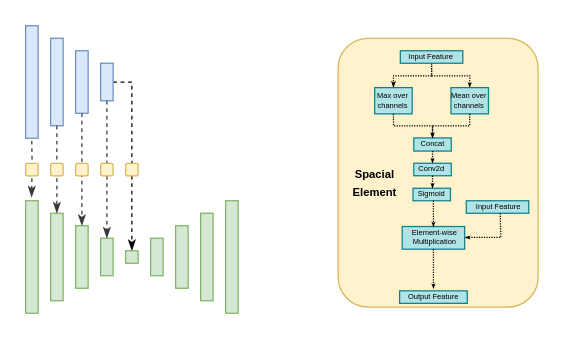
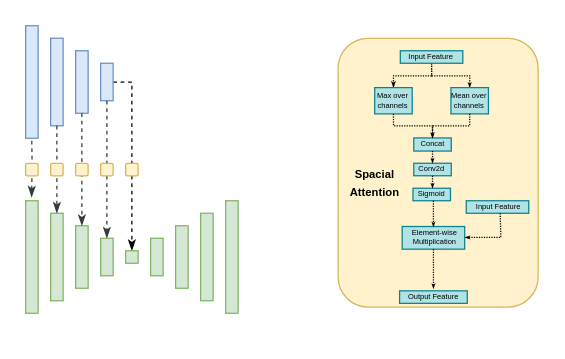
  <mxCell id="0" />
  <mxCell id="1" parent="0" />
  <mxCell id="2" style="edgeStyle=orthogonalEdgeStyle;rounded=0;orthogonalLoop=1;jettySize=auto;html=1;exitX=0.5;exitY=1;exitDx=0;exitDy=0;entryX=0.478;entryY=-0.031;entryDx=0;entryDy=0;strokeColor=#36393d;dashed=1;fillColor=#ffcc99;endArrow=classicThin;endFill=1;entryPerimeter=0;" edge="1" parent="1" target="8"><mxGeometry relative="1" as="geometry"><mxPoint x="24.74" y="100" as="sourcePoint" /><mxPoint x="24.74" y="140" as="targetPoint" /></mxGeometry></mxCell>
  <mxCell id="3" value="" style="rounded=0;whiteSpace=wrap;html=1;fillColor=#dae8fc;strokeColor=#6c8ebf;" vertex="1" parent="1"><mxGeometry x="20" y="20" width="10" height="90" as="geometry" /></mxCell>
  <mxCell id="4" value="" style="rounded=0;whiteSpace=wrap;html=1;fillColor=#dae8fc;strokeColor=#6c8ebf;" vertex="1" parent="1"><mxGeometry x="60" y="40" width="10" height="50" as="geometry" /></mxCell>
  <mxCell id="5" value="" style="rounded=0;whiteSpace=wrap;html=1;fillColor=#dae8fc;strokeColor=#6c8ebf;" vertex="1" parent="1"><mxGeometry x="40" y="30" width="10" height="70" as="geometry" /></mxCell>
  <mxCell id="6" style="edgeStyle=orthogonalEdgeStyle;rounded=0;orthogonalLoop=1;jettySize=auto;html=1;exitX=1;exitY=0.5;exitDx=0;exitDy=0;entryX=0.5;entryY=0;entryDx=0;entryDy=0;dashed=1;endArrow=classicThin;endFill=1;" edge="1" parent="1" source="7" target="12"><mxGeometry relative="1" as="geometry"><Array as="points"><mxPoint x="105" y="65" /></Array></mxGeometry></mxCell>
  <mxCell id="7" value="" style="rounded=0;whiteSpace=wrap;html=1;fillColor=#dae8fc;strokeColor=#6c8ebf;" vertex="1" parent="1"><mxGeometry x="80" y="50" width="10" height="30" as="geometry" /></mxCell>
  <mxCell id="8" value="" style="rounded=0;whiteSpace=wrap;html=1;fillColor=#d5e8d4;strokeColor=#82b366;" vertex="1" parent="1"><mxGeometry x="20" y="160" width="10" height="90" as="geometry" /></mxCell>
  <mxCell id="9" value="" style="rounded=0;whiteSpace=wrap;html=1;fillColor=#d5e8d4;strokeColor=#82b366;" vertex="1" parent="1"><mxGeometry x="60" y="180" width="10" height="50" as="geometry" /></mxCell>
  <mxCell id="10" value="" style="rounded=0;whiteSpace=wrap;html=1;fillColor=#d5e8d4;strokeColor=#82b366;" vertex="1" parent="1"><mxGeometry x="40" y="170" width="10" height="70" as="geometry" /></mxCell>
  <mxCell id="11" value="" style="rounded=0;whiteSpace=wrap;html=1;fillColor=#d5e8d4;strokeColor=#82b366;" vertex="1" parent="1"><mxGeometry x="80" y="190" width="10" height="30" as="geometry" /></mxCell>
  <mxCell id="12" value="" style="rounded=0;whiteSpace=wrap;html=1;fillColor=#d5e8d4;strokeColor=#82b366;" vertex="1" parent="1"><mxGeometry x="100" y="200" width="10" height="10" as="geometry" /></mxCell>
  <mxCell id="13" value="" style="rounded=0;whiteSpace=wrap;html=1;fillColor=#d5e8d4;strokeColor=#82b366;rotation=-180;" vertex="1" parent="1"><mxGeometry x="180" y="160" width="10" height="90" as="geometry" /></mxCell>
  <mxCell id="14" value="" style="rounded=0;whiteSpace=wrap;html=1;fillColor=#d5e8d4;strokeColor=#82b366;" vertex="1" parent="1"><mxGeometry x="140" y="180" width="10" height="50" as="geometry" /></mxCell>
  <mxCell id="15" value="" style="rounded=0;whiteSpace=wrap;html=1;fillColor=#d5e8d4;strokeColor=#82b366;" vertex="1" parent="1"><mxGeometry x="160" y="170" width="10" height="70" as="geometry" /></mxCell>
  <mxCell id="16" value="" style="rounded=0;whiteSpace=wrap;html=1;fillColor=#d5e8d4;strokeColor=#82b366;" vertex="1" parent="1"><mxGeometry x="120" y="190" width="10" height="30" as="geometry" /></mxCell>
  <mxCell id="17" style="edgeStyle=orthogonalEdgeStyle;rounded=0;orthogonalLoop=1;jettySize=auto;html=1;exitX=0.5;exitY=1;exitDx=0;exitDy=0;entryX=0.5;entryY=0;entryDx=0;entryDy=0;strokeColor=#36393d;dashed=1;fillColor=#ffcc99;endArrow=classicThin;endFill=1;" edge="1" parent="1" source="5" target="10"><mxGeometry relative="1" as="geometry"><mxPoint x="44.66" y="110" as="sourcePoint" /><mxPoint x="44.66" y="150" as="targetPoint" /></mxGeometry></mxCell>
  <mxCell id="18" style="edgeStyle=orthogonalEdgeStyle;rounded=0;orthogonalLoop=1;jettySize=auto;html=1;entryX=0.5;entryY=0;entryDx=0;entryDy=0;strokeColor=#36393d;dashed=1;fillColor=#ffcc99;endArrow=classicThin;endFill=1;exitX=0.5;exitY=1;exitDx=0;exitDy=0;" edge="1" parent="1" source="4" target="9"><mxGeometry relative="1" as="geometry"><mxPoint x="65" y="100" as="sourcePoint" /><mxPoint x="64.91" y="160" as="targetPoint" /></mxGeometry></mxCell>
  <mxCell id="19" style="edgeStyle=orthogonalEdgeStyle;rounded=0;orthogonalLoop=1;jettySize=auto;html=1;exitX=0.5;exitY=1;exitDx=0;exitDy=0;entryX=0.5;entryY=0;entryDx=0;entryDy=0;strokeColor=#36393d;dashed=1;fillColor=#ffcc99;endArrow=classicThin;endFill=1;" edge="1" parent="1" source="7" target="11"><mxGeometry relative="1" as="geometry"><mxPoint x="84.57" y="90" as="sourcePoint" /><mxPoint x="84.91" y="150" as="targetPoint" /></mxGeometry></mxCell>
  <mxCell id="20" value="" style="rounded=1;whiteSpace=wrap;html=1;fillColor=#fff2cc;strokeColor=#d6b656;" vertex="1" parent="1"><mxGeometry x="20" y="130" width="10" height="10" as="geometry" /></mxCell>
  <mxCell id="21" value="" style="rounded=1;whiteSpace=wrap;html=1;fillColor=#fff2cc;strokeColor=#d6b656;" vertex="1" parent="1"><mxGeometry x="40" y="130" width="10" height="10" as="geometry" /></mxCell>
  <mxCell id="22" value="" style="rounded=1;whiteSpace=wrap;html=1;fillColor=#fff2cc;strokeColor=#d6b656;" vertex="1" parent="1"><mxGeometry x="60" y="130" width="10" height="10" as="geometry" /></mxCell>
  <mxCell id="23" value="" style="rounded=1;whiteSpace=wrap;html=1;fillColor=#fff2cc;strokeColor=#d6b656;" vertex="1" parent="1"><mxGeometry x="80" y="130" width="10" height="10" as="geometry" /></mxCell>
  <mxCell id="24" value="" style="rounded=1;whiteSpace=wrap;html=1;fillColor=#fff2cc;strokeColor=#d6b656;" vertex="1" parent="1"><mxGeometry x="100" y="130" width="10" height="10" as="geometry" /></mxCell>
  <mxCell id="25" value="" style="rounded=1;whiteSpace=wrap;html=1;fillColor=#fff2cc;strokeColor=#d6b656;" vertex="1" parent="1"><mxGeometry x="270" y="30" width="160" height="215" as="geometry" /></mxCell>
- <mxCell id="26" value="&lt;div style=&quot;&quot;&gt;&lt;b style=&quot;background-color: transparent; color: light-dark(rgb(0, 0, 0), rgb(255, 255, 255));&quot;&gt;&lt;font style=&quot;font-size: 9px;&quot;&gt;Spacial&lt;/font&gt;&lt;/b&gt;&lt;/div&gt;&lt;div style=&quot;&quot;&gt;&lt;font style=&quot;font-size: 9px;&quot;&gt;&lt;b style=&quot;&quot;&gt;Element&lt;/b&gt;&lt;/font&gt;&lt;/div&gt;" style="text;html=1;align=center;verticalAlign=middle;resizable=0;points=[];autosize=1;strokeColor=none;fillColor=none;strokeWidth=0;" vertex="1" parent="1"><mxGeometry x="269.25" y="124.68" width="60" height="40" as="geometry" /></mxCell>
+ <mxCell id="26" value="&lt;div style=&quot;&quot;&gt;&lt;b style=&quot;background-color: transparent; color: light-dark(rgb(0, 0, 0), rgb(255, 255, 255));&quot;&gt;&lt;font style=&quot;font-size: 9px;&quot;&gt;Spacial&lt;/font&gt;&lt;/b&gt;&lt;/div&gt;&lt;div style=&quot;&quot;&gt;&lt;font style=&quot;font-size: 9px;&quot;&gt;&lt;b style=&quot;&quot;&gt;Attention&lt;/b&gt;&lt;/font&gt;&lt;/div&gt;" style="text;html=1;align=center;verticalAlign=middle;resizable=0;points=[];autosize=1;strokeColor=none;fillColor=none;strokeWidth=0;" vertex="1" parent="1"><mxGeometry x="269.25" y="124.68" width="60" height="40" as="geometry" /></mxCell>
  <mxCell id="27" style="edgeStyle=orthogonalEdgeStyle;rounded=0;orthogonalLoop=1;jettySize=auto;html=1;exitX=0;exitY=0.5;exitDx=0;exitDy=0;entryX=1;entryY=0.5;entryDx=0;entryDy=0;curved=0;dashed=1;dashPattern=1 1;endArrow=classicThin;endFill=1;endSize=2;" edge="1" parent="1" source="29" target="31"><mxGeometry relative="1" as="geometry"><mxPoint x="344.5" y="55.25" as="sourcePoint" /><mxPoint x="314" y="74.75" as="targetPoint" /><Array as="points"><mxPoint x="345" y="60" /><mxPoint x="314" y="60" /></Array></mxGeometry></mxCell>
  <mxCell id="28" style="edgeStyle=orthogonalEdgeStyle;rounded=0;orthogonalLoop=1;jettySize=auto;html=1;exitX=0;exitY=0.5;exitDx=0;exitDy=0;entryX=1;entryY=0.5;entryDx=0;entryDy=0;endArrow=classicThin;endFill=1;endSize=1;dashed=1;dashPattern=1 1;" edge="1" parent="1" source="29" target="32"><mxGeometry relative="1" as="geometry"><Array as="points"><mxPoint x="345" y="60" /><mxPoint x="375" y="60" /></Array></mxGeometry></mxCell>
  <mxCell id="29" value="&lt;div style=&quot;&quot;&gt;&lt;br&gt;&lt;/div&gt;" style="rounded=0;whiteSpace=wrap;html=1;direction=west;fillColor=#b0e3e6;strokeColor=#0e8088;rotation=90;" vertex="1" parent="1"><mxGeometry x="339.75" y="20" width="10" height="50" as="geometry" /></mxCell>
  <mxCell id="30" value="&lt;span style=&quot;font-family: Helvetica; font-style: normal; font-variant-ligatures: normal; font-variant-caps: normal; font-weight: 400; letter-spacing: normal; orphans: 2; text-align: center; text-indent: 0px; text-transform: none; widows: 2; word-spacing: 0px; -webkit-text-stroke-width: 0px; white-space: normal; text-decoration-thickness: initial; text-decoration-style: initial; text-decoration-color: initial; float: none; display: inline !important;&quot;&gt;&lt;font style=&quot;font-size: 6px; line-height: 80%;&quot;&gt;Input Feature&lt;/font&gt;&lt;/span&gt;" style="text;html=1;align=center;verticalAlign=bottom;rounded=0;horizontal=1;rotation=0;fontColor=default;labelBackgroundColor=none;whiteSpace=wrap;" vertex="1" parent="1"><mxGeometry x="317.38" y="38.29" width="55" height="13.43" as="geometry" /></mxCell>
  <mxCell id="31" value="&lt;div style=&quot;&quot;&gt;&lt;br&gt;&lt;/div&gt;" style="rounded=0;whiteSpace=wrap;html=1;direction=west;fillColor=#b0e3e6;strokeColor=#0e8088;rotation=90;" vertex="1" parent="1"><mxGeometry x="303.75" y="65" width="21" height="30" as="geometry" /></mxCell>
  <mxCell id="32" value="&lt;div style=&quot;&quot;&gt;&lt;br&gt;&lt;/div&gt;" style="rounded=0;whiteSpace=wrap;html=1;direction=west;fillColor=#b0e3e6;strokeColor=#0e8088;rotation=90;" vertex="1" parent="1"><mxGeometry x="364.75" y="65" width="21" height="30" as="geometry" /></mxCell>
  <mxCell id="33" value="&lt;div&gt;Max over&lt;/div&gt;&lt;div&gt;&lt;div&gt;channels&lt;/div&gt;&lt;/div&gt;" style="text;html=1;align=center;verticalAlign=middle;whiteSpace=wrap;rounded=0;fontSize=6;rotation=0;" vertex="1" parent="1"><mxGeometry x="299.25" y="70" width="30" height="20" as="geometry" /></mxCell>
  <mxCell id="34" value="&lt;div&gt;Mean over&lt;/div&gt;&lt;div&gt;&lt;div&gt;channels&lt;/div&gt;&lt;/div&gt;" style="text;html=1;align=center;verticalAlign=middle;whiteSpace=wrap;rounded=0;fontSize=6;rotation=0;" vertex="1" parent="1"><mxGeometry x="355.32" y="70" width="40" height="20" as="geometry" /></mxCell>
  <mxCell id="35" value="&lt;div style=&quot;&quot;&gt;&lt;br&gt;&lt;/div&gt;" style="rounded=0;whiteSpace=wrap;html=1;direction=west;fillColor=#b0e3e6;strokeColor=#0e8088;rotation=90;" vertex="1" parent="1"><mxGeometry x="340.26" y="100" width="10.5" height="30" as="geometry" /></mxCell>
  <mxCell id="36" value="&lt;div style=&quot;&quot;&gt;&lt;br&gt;&lt;/div&gt;" style="rounded=0;whiteSpace=wrap;html=1;direction=west;fillColor=#b0e3e6;strokeColor=#0e8088;rotation=90;" vertex="1" parent="1"><mxGeometry x="340.51" y="120" width="10" height="30" as="geometry" /></mxCell>
  <mxCell id="37" value="&lt;div style=&quot;&quot;&gt;&lt;br&gt;&lt;/div&gt;" style="rounded=0;whiteSpace=wrap;html=1;direction=west;fillColor=#b0e3e6;strokeColor=#0e8088;rotation=90;" vertex="1" parent="1"><mxGeometry x="339.88" y="140" width="10" height="30" as="geometry" /></mxCell>
  <mxCell id="38" value="&lt;div style=&quot;&quot;&gt;&lt;br&gt;&lt;/div&gt;" style="rounded=0;whiteSpace=wrap;html=1;direction=west;fillColor=#b0e3e6;strokeColor=#0e8088;rotation=90;" vertex="1" parent="1"><mxGeometry x="337.19" y="164.68" width="18.13" height="50" as="geometry" /></mxCell>
  <mxCell id="39" value="&lt;div style=&quot;&quot;&gt;&lt;br&gt;&lt;/div&gt;" style="rounded=0;whiteSpace=wrap;html=1;direction=west;fillColor=#b0e3e6;strokeColor=#0e8088;rotation=90;" vertex="1" parent="1"><mxGeometry x="341.25" y="210" width="10" height="54.14" as="geometry" /></mxCell>
  <mxCell id="40" value="&lt;div&gt;Conv2d&lt;/div&gt;" style="text;html=1;align=center;verticalAlign=middle;whiteSpace=wrap;rounded=0;fontSize=6;rotation=0;" vertex="1" parent="1"><mxGeometry x="329.88" y="130" width="30" height="10" as="geometry" /></mxCell>
  <mxCell id="41" value="&lt;div&gt;Concat&lt;/div&gt;" style="text;html=1;align=center;verticalAlign=middle;whiteSpace=wrap;rounded=0;fontSize=6;rotation=0;" vertex="1" parent="1"><mxGeometry x="330.51" y="110" width="30" height="10" as="geometry" /></mxCell>
  <mxCell id="42" value="&lt;div&gt;Sigmoid&lt;/div&gt;" style="text;html=1;align=center;verticalAlign=middle;whiteSpace=wrap;rounded=0;fontSize=6;rotation=0;" vertex="1" parent="1"><mxGeometry x="329.88" y="150" width="30" height="10" as="geometry" /></mxCell>
  <mxCell id="43" value="&lt;div style=&quot;line-height: 50%;&quot;&gt;&lt;font style=&quot;font-size: 6px; line-height: 50%;&quot;&gt;Element-wise&lt;/font&gt;&lt;/div&gt;&lt;div style=&quot;line-height: 50%;&quot;&gt;&lt;div&gt;&lt;font style=&quot;font-size: 6px; line-height: 50%;&quot;&gt;Multiplication&lt;/font&gt;&lt;/div&gt;&lt;/div&gt;" style="text;html=1;align=center;verticalAlign=middle;whiteSpace=wrap;rounded=0;spacing=0;rotation=0;" vertex="1" parent="1"><mxGeometry x="322.51" y="183.13" width="48.75" height="6.87" as="geometry" /></mxCell>
  <mxCell id="44" value="&lt;span style=&quot;font-family: Helvetica; font-style: normal; font-variant-ligatures: normal; font-variant-caps: normal; font-weight: 400; letter-spacing: normal; orphans: 2; text-align: center; text-indent: 0px; text-transform: none; widows: 2; word-spacing: 0px; -webkit-text-stroke-width: 0px; white-space: normal; text-decoration-thickness: initial; text-decoration-style: initial; text-decoration-color: initial; float: none; display: inline !important;&quot;&gt;&lt;font style=&quot;font-size: 6px; line-height: 80%;&quot;&gt;Output Feature&lt;/font&gt;&lt;/span&gt;" style="text;html=1;align=center;verticalAlign=bottom;rounded=0;horizontal=1;rotation=0;fontColor=default;labelBackgroundColor=none;whiteSpace=wrap;" vertex="1" parent="1"><mxGeometry x="320" y="230.36" width="52.5" height="13.43" as="geometry" /></mxCell>
  <mxCell id="45" value="&lt;div style=&quot;&quot;&gt;&lt;br&gt;&lt;/div&gt;" style="rounded=0;whiteSpace=wrap;html=1;direction=west;fillColor=#b0e3e6;strokeColor=#0e8088;rotation=90;" vertex="1" parent="1"><mxGeometry x="392.51" y="140" width="10" height="50" as="geometry" /></mxCell>
  <mxCell id="46" value="&lt;span style=&quot;font-family: Helvetica; font-style: normal; font-variant-ligatures: normal; font-variant-caps: normal; font-weight: 400; letter-spacing: normal; orphans: 2; text-align: center; text-indent: 0px; text-transform: none; widows: 2; word-spacing: 0px; -webkit-text-stroke-width: 0px; white-space: normal; text-decoration-thickness: initial; text-decoration-style: initial; text-decoration-color: initial; float: none; display: inline !important;&quot;&gt;&lt;font style=&quot;font-size: 6px; line-height: 80%;&quot;&gt;Input Feature&lt;/font&gt;&lt;/span&gt;" style="text;html=1;align=center;verticalAlign=bottom;rounded=0;horizontal=1;rotation=0;fontColor=default;labelBackgroundColor=none;whiteSpace=wrap;" vertex="1" parent="1"><mxGeometry x="370.64" y="158.29" width="55" height="13.43" as="geometry" /></mxCell>
  <mxCell id="47" style="edgeStyle=orthogonalEdgeStyle;rounded=0;orthogonalLoop=1;jettySize=auto;html=1;exitX=0;exitY=0.5;exitDx=0;exitDy=0;endArrow=classicThin;endFill=1;endSize=1;dashed=1;dashPattern=1 1;entryX=1;entryY=0.5;entryDx=0;entryDy=0;" edge="1" parent="1" source="31" target="35"><mxGeometry relative="1" as="geometry"><mxPoint x="309.5" y="95" as="sourcePoint" /><mxPoint x="345" y="110" as="targetPoint" /><Array as="points"><mxPoint x="314" y="100" /><mxPoint x="345" y="100" /></Array></mxGeometry></mxCell>
  <mxCell id="48" style="edgeStyle=orthogonalEdgeStyle;rounded=0;orthogonalLoop=1;jettySize=auto;html=1;exitX=0;exitY=0.5;exitDx=0;exitDy=0;entryX=1;entryY=0.5;entryDx=0;entryDy=0;endArrow=classicThin;endFill=1;endSize=1;dashed=1;dashPattern=1 1;" edge="1" parent="1" source="32" target="35"><mxGeometry relative="1" as="geometry"><mxPoint x="369.62" y="91" as="sourcePoint" /><mxPoint x="400.62" y="110" as="targetPoint" /><Array as="points"><mxPoint x="375" y="100" /><mxPoint x="345" y="100" /></Array></mxGeometry></mxCell>
  <mxCell id="49" style="edgeStyle=orthogonalEdgeStyle;rounded=0;orthogonalLoop=1;jettySize=auto;html=1;exitX=0;exitY=0.5;exitDx=0;exitDy=0;entryX=1;entryY=0.5;entryDx=0;entryDy=0;endArrow=classicThin;endFill=1;endSize=1;dashed=1;dashPattern=1 1;" edge="1" parent="1" source="35" target="36"><mxGeometry relative="1" as="geometry"><mxPoint x="394.75" y="121" as="sourcePoint" /><mxPoint x="364.75" y="140" as="targetPoint" /><Array as="points"><mxPoint x="345" y="120" /></Array></mxGeometry></mxCell>
  <mxCell id="50" style="edgeStyle=orthogonalEdgeStyle;rounded=0;orthogonalLoop=1;jettySize=auto;html=1;exitX=0;exitY=0.5;exitDx=0;exitDy=0;entryX=1;entryY=0.5;entryDx=0;entryDy=0;endArrow=classicThin;endFill=1;endSize=1;dashed=1;dashPattern=1 1;" edge="1" parent="1"><mxGeometry relative="1" as="geometry"><mxPoint x="345.51" y="140" as="sourcePoint" /><mxPoint x="345.51" y="150" as="targetPoint" /><Array as="points"><mxPoint x="344.51" y="140" /></Array></mxGeometry></mxCell>
  <mxCell id="51" style="edgeStyle=orthogonalEdgeStyle;rounded=0;orthogonalLoop=1;jettySize=auto;html=1;exitX=0.5;exitY=1;exitDx=0;exitDy=0;entryX=0.98;entryY=0.474;entryDx=0;entryDy=0;entryPerimeter=0;dashed=1;dashPattern=1 1;endSize=1;endArrow=classicThin;endFill=1;" edge="1" parent="1"><mxGeometry relative="1" as="geometry"><mxPoint x="346.18" y="160" as="sourcePoint" /><mxPoint x="346.255" y="180.978" as="targetPoint" /></mxGeometry></mxCell>
  <mxCell id="52" style="edgeStyle=orthogonalEdgeStyle;rounded=0;orthogonalLoop=1;jettySize=auto;html=1;exitX=0.525;exitY=0.895;exitDx=0;exitDy=0;entryX=0.5;entryY=1;entryDx=0;entryDy=0;endArrow=classicThin;endFill=1;endSize=1;dashed=1;dashPattern=1 1;exitPerimeter=0;" edge="1" parent="1"><mxGeometry relative="1" as="geometry"><mxPoint x="399.745" y="170" as="sourcePoint" /><mxPoint x="371.485" y="189.37" as="targetPoint" /><Array as="points"><mxPoint x="400.23" y="172.69" /><mxPoint x="400.23" y="172.69" /><mxPoint x="400.23" y="189.69" /></Array></mxGeometry></mxCell>
  <mxCell id="53" style="edgeStyle=orthogonalEdgeStyle;rounded=0;orthogonalLoop=1;jettySize=auto;html=1;entryX=0.5;entryY=0;entryDx=0;entryDy=0;dashed=1;dashPattern=1 1;endSize=1;endArrow=classicThin;endFill=1;exitX=0;exitY=0.5;exitDx=0;exitDy=0;" edge="1" parent="1" source="38" target="44"><mxGeometry relative="1" as="geometry"><mxPoint x="350" y="210" as="sourcePoint" /><mxPoint x="318.835" y="229.998" as="targetPoint" /></mxGeometry></mxCell>
